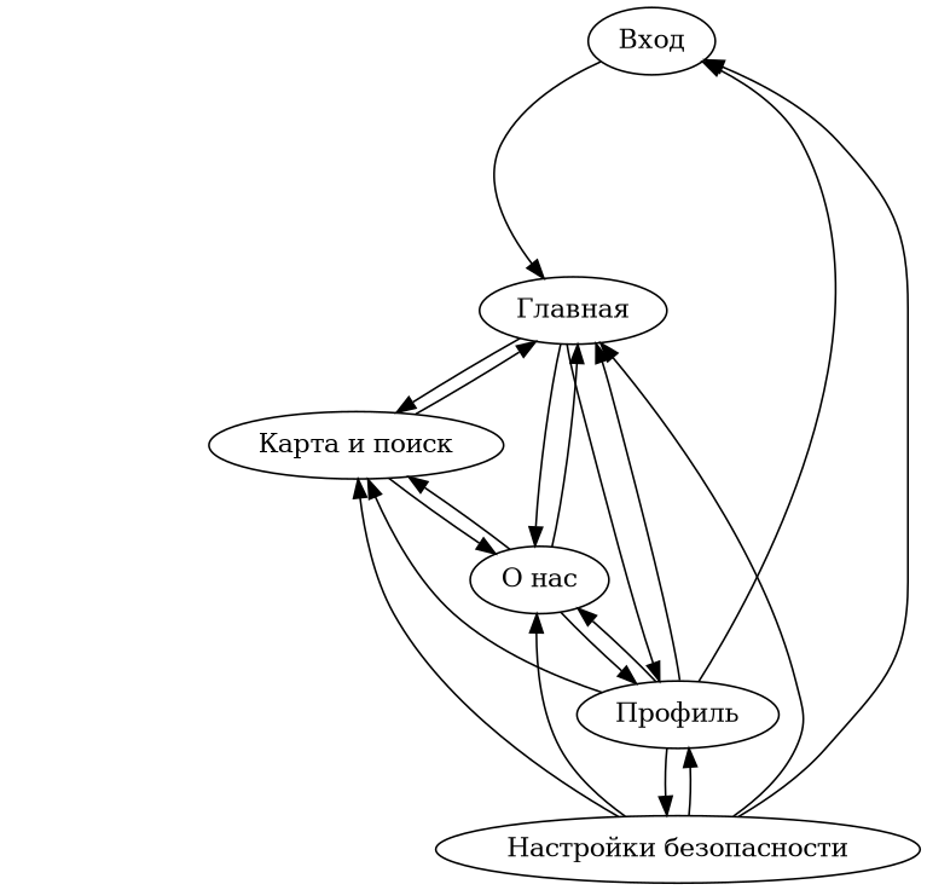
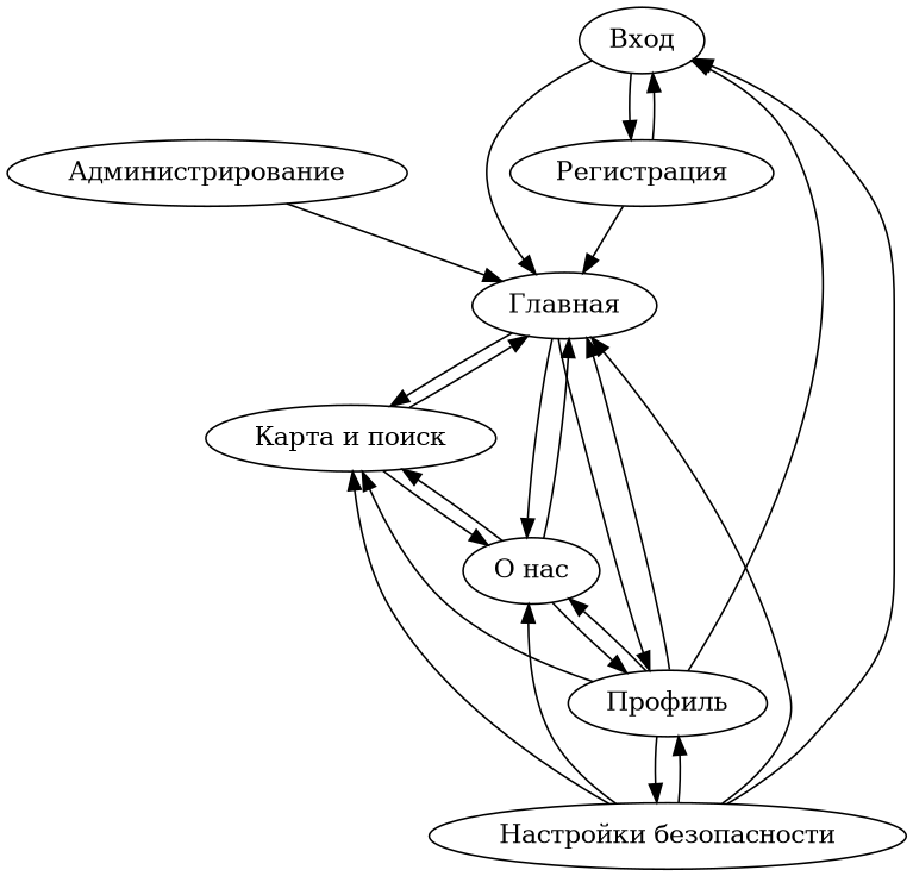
  digraph {
    n1 [label="Вход"]
+   n2 [label="Регистрация"]
    n3 [label="Главная"]
    n4 [label="Карта и поиск"]
    n5 [label="Профиль"]
    n6 [label="О нас"]
+   n7 [label="Администрирование"]
    n8 [label="Настройки безопасности"]
+   n1 -> n2
    n1 -> n3
+   n2 -> n1
+   n2 -> n3
    n3 -> n4
    n3 -> n5
    n3 -> n6
    n4 -> n3
    n4 -> n6
    n5 -> n1
    n5 -> n3
    n5 -> n4
    n5 -> n6
    n5 -> n8
    n6 -> n3
    n6 -> n4
    n6 -> n5
+   n7 -> n3
    n8 -> n1
    n8 -> n3
    n8 -> n4
    n8 -> n5
    n8 -> n6
  }
